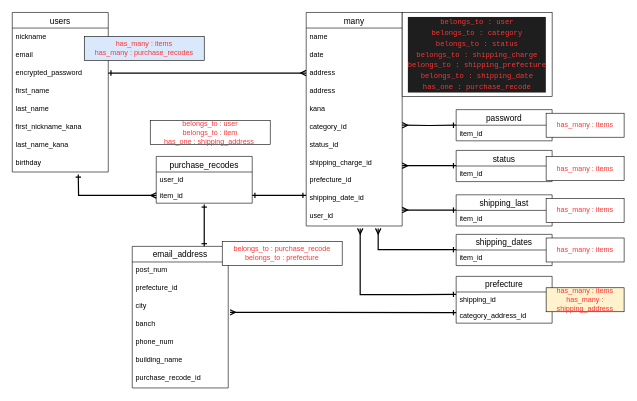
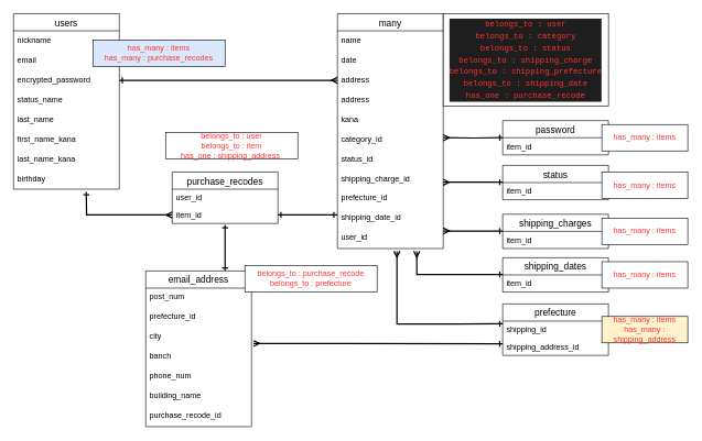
  <mxCell id="0" />
  <mxCell id="1" parent="0" />
  <mxCell id="2" style="edgeStyle=orthogonalEdgeStyle;rounded=0;orthogonalLoop=1;jettySize=auto;html=1;exitX=1;exitY=0.5;exitDx=0;exitDy=0;entryX=0;entryY=0.5;entryDx=0;entryDy=0;endArrow=ERmany;endFill=0;strokeWidth=2;startArrow=ERone;startFill=0;" parent="1" source="18" target="28" edge="1"><mxGeometry relative="1" as="geometry"><mxPoint x="440" y="121" as="targetPoint" /><Array as="points"><mxPoint x="310" y="121" /><mxPoint x="310" y="121" /></Array></mxGeometry></mxCell>
  <mxCell id="3" style="edgeStyle=orthogonalEdgeStyle;rounded=0;orthogonalLoop=1;jettySize=auto;html=1;endArrow=ERone;endFill=0;strokeWidth=2;startArrow=ERone;startFill=0;entryX=1;entryY=0.5;entryDx=0;entryDy=0;" parent="1" target="39" edge="1"><mxGeometry relative="1" as="geometry"><mxPoint x="500" y="325" as="sourcePoint" /><mxPoint x="440" y="319" as="targetPoint" /><Array as="points"><mxPoint x="510" y="325" /></Array></mxGeometry></mxCell>
  <mxCell id="4" value="belongs_to : user&lt;br&gt;belongs_to : item&lt;br&gt;has_one : shipping_address&amp;nbsp;" style="whiteSpace=wrap;html=1;align=center;fontColor=#FF3333;" parent="1" vertex="1"><mxGeometry x="250" y="200" width="200" height="40" as="geometry" /></mxCell>
  <mxCell id="5" style="edgeStyle=orthogonalEdgeStyle;rounded=0;orthogonalLoop=1;jettySize=auto;html=1;startArrow=ERone;startFill=0;endArrow=ERone;endFill=0;strokeWidth=2;fontColor=#FF3333;entryX=0.75;entryY=0;entryDx=0;entryDy=0;" parent="1" target="7" edge="1"><mxGeometry relative="1" as="geometry"><mxPoint x="340" y="340" as="sourcePoint" /><mxPoint x="340" y="430" as="targetPoint" /><Array as="points"><mxPoint x="340" y="360" /><mxPoint x="340" y="360" /></Array></mxGeometry></mxCell>
  <mxCell id="6" style="edgeStyle=orthogonalEdgeStyle;rounded=0;orthogonalLoop=1;jettySize=auto;html=1;exitX=0;exitY=0.5;exitDx=0;exitDy=0;startArrow=ERmany;startFill=0;endArrow=ERone;endFill=0;strokeWidth=2;fontColor=#FF3333;" parent="1" source="39" edge="1"><mxGeometry relative="1" as="geometry"><mxPoint x="130" y="290" as="targetPoint" /></mxGeometry></mxCell>
  <mxCell id="7" value="email_address" style="swimlane;fontStyle=0;childLayout=stackLayout;horizontal=1;startSize=26;horizontalStack=0;resizeParent=1;resizeParentMax=0;resizeLast=0;collapsible=1;marginBottom=0;align=center;fontSize=14;" parent="1" vertex="1"><mxGeometry x="220" y="410" width="160" height="236" as="geometry" /></mxCell>
  <mxCell id="8" value="post_num" style="text;strokeColor=none;fillColor=none;spacingLeft=4;spacingRight=4;overflow=hidden;rotatable=0;points=[[0,0.5],[1,0.5]];portConstraint=eastwest;fontSize=12;" parent="7" vertex="1"><mxGeometry y="26" width="160" height="30" as="geometry" /></mxCell>
  <mxCell id="9" value="prefecture_id" style="text;strokeColor=none;fillColor=none;spacingLeft=4;spacingRight=4;overflow=hidden;rotatable=0;points=[[0,0.5],[1,0.5]];portConstraint=eastwest;fontSize=12;" parent="7" vertex="1"><mxGeometry y="56" width="160" height="30" as="geometry" /></mxCell>
  <mxCell id="10" value="city" style="text;strokeColor=none;fillColor=none;spacingLeft=4;spacingRight=4;overflow=hidden;rotatable=0;points=[[0,0.5],[1,0.5]];portConstraint=eastwest;fontSize=12;" parent="7" vertex="1"><mxGeometry y="86" width="160" height="30" as="geometry" /></mxCell>
  <mxCell id="11" value="banch" style="text;strokeColor=none;fillColor=none;spacingLeft=4;spacingRight=4;overflow=hidden;rotatable=0;points=[[0,0.5],[1,0.5]];portConstraint=eastwest;fontSize=12;" parent="7" vertex="1"><mxGeometry y="116" width="160" height="30" as="geometry" /></mxCell>
  <mxCell id="12" value="phone_num" style="text;strokeColor=none;fillColor=none;spacingLeft=4;spacingRight=4;overflow=hidden;rotatable=0;points=[[0,0.5],[1,0.5]];portConstraint=eastwest;fontSize=12;" parent="7" vertex="1"><mxGeometry y="146" width="160" height="30" as="geometry" /></mxCell>
  <mxCell id="13" value="building_name" style="text;strokeColor=none;fillColor=none;spacingLeft=4;spacingRight=4;overflow=hidden;rotatable=0;points=[[0,0.5],[1,0.5]];portConstraint=eastwest;fontSize=12;" parent="7" vertex="1"><mxGeometry y="176" width="160" height="30" as="geometry" /></mxCell>
  <mxCell id="14" value="purchase_recode_id" style="text;strokeColor=none;fillColor=none;spacingLeft=4;spacingRight=4;overflow=hidden;rotatable=0;points=[[0,0.5],[1,0.5]];portConstraint=eastwest;fontSize=12;" parent="7" vertex="1"><mxGeometry y="206" width="160" height="30" as="geometry" /></mxCell>
  <mxCell id="15" value="users" style="swimlane;fontStyle=0;childLayout=stackLayout;horizontal=1;startSize=26;horizontalStack=0;resizeParent=1;resizeParentMax=0;resizeLast=0;collapsible=1;marginBottom=0;align=center;fontSize=14;" parent="1" vertex="1"><mxGeometry x="20" y="20" width="160" height="266" as="geometry" /></mxCell>
  <mxCell id="16" value="nickname" style="text;strokeColor=none;fillColor=none;spacingLeft=4;spacingRight=4;overflow=hidden;rotatable=0;points=[[0,0.5],[1,0.5]];portConstraint=eastwest;fontSize=12;" parent="15" vertex="1"><mxGeometry y="26" width="160" height="30" as="geometry" /></mxCell>
  <mxCell id="17" value="email" style="text;strokeColor=none;fillColor=none;spacingLeft=4;spacingRight=4;overflow=hidden;rotatable=0;points=[[0,0.5],[1,0.5]];portConstraint=eastwest;fontSize=12;" parent="15" vertex="1"><mxGeometry y="56" width="160" height="30" as="geometry" /></mxCell>
  <mxCell id="18" value="encrypted_password" style="text;strokeColor=none;fillColor=none;spacingLeft=4;spacingRight=4;overflow=hidden;rotatable=0;points=[[0,0.5],[1,0.5]];portConstraint=eastwest;fontSize=12;" parent="15" vertex="1"><mxGeometry y="86" width="160" height="30" as="geometry" /></mxCell>
- <mxCell id="19" value="first_name" style="text;strokeColor=none;fillColor=none;spacingLeft=4;spacingRight=4;overflow=hidden;rotatable=0;points=[[0,0.5],[1,0.5]];portConstraint=eastwest;fontSize=12;" parent="15" vertex="1"><mxGeometry y="116" width="160" height="30" as="geometry" /></mxCell>
+ <mxCell id="19" value="status_name" style="text;strokeColor=none;fillColor=none;spacingLeft=4;spacingRight=4;overflow=hidden;rotatable=0;points=[[0,0.5],[1,0.5]];portConstraint=eastwest;fontSize=12;" parent="15" vertex="1"><mxGeometry y="116" width="160" height="30" as="geometry" /></mxCell>
  <mxCell id="20" value="last_name" style="text;strokeColor=none;fillColor=none;spacingLeft=4;spacingRight=4;overflow=hidden;rotatable=0;points=[[0,0.5],[1,0.5]];portConstraint=eastwest;fontSize=12;" parent="15" vertex="1"><mxGeometry y="146" width="160" height="30" as="geometry" /></mxCell>
- <mxCell id="21" value="first_nickname_kana" style="text;strokeColor=none;fillColor=none;spacingLeft=4;spacingRight=4;overflow=hidden;rotatable=0;points=[[0,0.5],[1,0.5]];portConstraint=eastwest;fontSize=12;" parent="15" vertex="1"><mxGeometry y="176" width="160" height="30" as="geometry" /></mxCell>
+ <mxCell id="21" value="first_name_kana" style="text;strokeColor=none;fillColor=none;spacingLeft=4;spacingRight=4;overflow=hidden;rotatable=0;points=[[0,0.5],[1,0.5]];portConstraint=eastwest;fontSize=12;" parent="15" vertex="1"><mxGeometry y="176" width="160" height="30" as="geometry" /></mxCell>
  <mxCell id="22" value="last_name_kana" style="text;strokeColor=none;fillColor=none;spacingLeft=4;spacingRight=4;overflow=hidden;rotatable=0;points=[[0,0.5],[1,0.5]];portConstraint=eastwest;fontSize=12;" parent="15" vertex="1"><mxGeometry y="206" width="160" height="30" as="geometry" /></mxCell>
  <mxCell id="23" value="birthday" style="text;strokeColor=none;fillColor=none;spacingLeft=4;spacingRight=4;overflow=hidden;rotatable=0;points=[[0,0.5],[1,0.5]];portConstraint=eastwest;fontSize=12;" parent="15" vertex="1"><mxGeometry y="236" width="160" height="30" as="geometry" /></mxCell>
  <mxCell id="24" value="has_many : items&lt;br&gt;has_many : purchase_recodes" style="whiteSpace=wrap;html=1;align=center;fontColor=#FF3333;fillColor=#dae8fc;" vertex="1" parent="1"><mxGeometry x="140" y="60" width="200" height="40" as="geometry" /></mxCell>
  <mxCell id="25" value="many" style="swimlane;fontStyle=0;childLayout=stackLayout;horizontal=1;startSize=26;horizontalStack=0;resizeParent=1;resizeParentMax=0;resizeLast=0;collapsible=1;marginBottom=0;align=center;fontSize=14;" parent="1" vertex="1"><mxGeometry x="510" y="20" width="160" height="356" as="geometry" /></mxCell>
  <mxCell id="26" value="name" style="text;strokeColor=none;fillColor=none;spacingLeft=4;spacingRight=4;overflow=hidden;rotatable=0;points=[[0,0.5],[1,0.5]];portConstraint=eastwest;fontSize=12;" parent="25" vertex="1"><mxGeometry y="26" width="160" height="30" as="geometry" /></mxCell>
  <mxCell id="27" value="date" style="text;strokeColor=none;fillColor=none;spacingLeft=4;spacingRight=4;overflow=hidden;rotatable=0;points=[[0,0.5],[1,0.5]];portConstraint=eastwest;fontSize=12;" parent="25" vertex="1"><mxGeometry y="56" width="160" height="30" as="geometry" /></mxCell>
  <mxCell id="28" value="address" style="text;strokeColor=none;fillColor=none;spacingLeft=4;spacingRight=4;overflow=hidden;rotatable=0;points=[[0,0.5],[1,0.5]];portConstraint=eastwest;fontSize=12;" parent="25" vertex="1"><mxGeometry y="86" width="160" height="30" as="geometry" /></mxCell>
  <mxCell id="29" value="address" style="text;strokeColor=none;fillColor=none;spacingLeft=4;spacingRight=4;overflow=hidden;rotatable=0;points=[[0,0.5],[1,0.5]];portConstraint=eastwest;fontSize=12;" parent="25" vertex="1"><mxGeometry y="116" width="160" height="30" as="geometry" /></mxCell>
  <mxCell id="30" value="kana" style="text;strokeColor=none;fillColor=none;spacingLeft=4;spacingRight=4;overflow=hidden;rotatable=0;points=[[0,0.5],[1,0.5]];portConstraint=eastwest;fontSize=12;" parent="25" vertex="1"><mxGeometry y="146" width="160" height="30" as="geometry" /></mxCell>
  <mxCell id="31" value="category_id" style="text;strokeColor=none;fillColor=none;spacingLeft=4;spacingRight=4;overflow=hidden;rotatable=0;points=[[0,0.5],[1,0.5]];portConstraint=eastwest;fontSize=12;" vertex="1" parent="25"><mxGeometry y="176" width="160" height="30" as="geometry" /></mxCell>
  <mxCell id="32" value="status_id" style="text;strokeColor=none;fillColor=none;spacingLeft=4;spacingRight=4;overflow=hidden;rotatable=0;points=[[0,0.5],[1,0.5]];portConstraint=eastwest;fontSize=12;" vertex="1" parent="25"><mxGeometry y="206" width="160" height="30" as="geometry" /></mxCell>
  <mxCell id="33" value="shipping_charge_id" style="text;strokeColor=none;fillColor=none;spacingLeft=4;spacingRight=4;overflow=hidden;rotatable=0;points=[[0,0.5],[1,0.5]];portConstraint=eastwest;fontSize=12;" vertex="1" parent="25"><mxGeometry y="236" width="160" height="30" as="geometry" /></mxCell>
  <mxCell id="34" value="prefecture_id" style="text;strokeColor=none;fillColor=none;spacingLeft=4;spacingRight=4;overflow=hidden;rotatable=0;points=[[0,0.5],[1,0.5]];portConstraint=eastwest;fontSize=12;" vertex="1" parent="25"><mxGeometry y="266" width="160" height="30" as="geometry" /></mxCell>
  <mxCell id="35" value="shipping_date_id" style="text;strokeColor=none;fillColor=none;spacingLeft=4;spacingRight=4;overflow=hidden;rotatable=0;points=[[0,0.5],[1,0.5]];portConstraint=eastwest;fontSize=12;" vertex="1" parent="25"><mxGeometry y="296" width="160" height="30" as="geometry" /></mxCell>
  <mxCell id="36" value="user_id" style="text;strokeColor=none;fillColor=none;spacingLeft=4;spacingRight=4;overflow=hidden;rotatable=0;points=[[0,0.5],[1,0.5]];portConstraint=eastwest;fontSize=12;" parent="25" vertex="1"><mxGeometry y="326" width="160" height="30" as="geometry" /></mxCell>
  <mxCell id="37" value="purchase_recodes" style="swimlane;fontStyle=0;childLayout=stackLayout;horizontal=1;startSize=26;horizontalStack=0;resizeParent=1;resizeParentMax=0;resizeLast=0;collapsible=1;marginBottom=0;align=center;fontSize=14;" parent="1" vertex="1"><mxGeometry x="260" y="260" width="160" height="78" as="geometry" /></mxCell>
  <mxCell id="38" value="user_id" style="text;strokeColor=none;fillColor=none;spacingLeft=4;spacingRight=4;overflow=hidden;rotatable=0;points=[[0,0.5],[1,0.5]];portConstraint=eastwest;fontSize=12;" parent="37" vertex="1"><mxGeometry y="26" width="160" height="26" as="geometry" /></mxCell>
  <mxCell id="39" value="item_id" style="text;strokeColor=none;fillColor=none;spacingLeft=4;spacingRight=4;overflow=hidden;rotatable=0;points=[[0,0.5],[1,0.5]];portConstraint=eastwest;fontSize=12;" parent="37" vertex="1"><mxGeometry y="52" width="160" height="26" as="geometry" /></mxCell>
  <mxCell id="40" value="&lt;div style=&quot;background-color: rgb(30 , 30 , 30) ; font-family: &amp;#34;menlo&amp;#34; , &amp;#34;monaco&amp;#34; , &amp;#34;courier new&amp;#34; , monospace ; line-height: 18px&quot;&gt;&lt;div&gt;belongs_to : user&lt;/div&gt;&lt;div&gt;belongs_to : category&lt;/div&gt;&lt;div&gt;belongs_to : status&lt;/div&gt;&lt;div&gt;belongs_to : shipping_charge&lt;/div&gt;&lt;div&gt;belongs_to : shipping_prefecture&lt;/div&gt;&lt;div&gt;belongs_to : shipping_date&lt;/div&gt;&lt;div&gt;has_one : purchase_recode&lt;/div&gt;&lt;/div&gt;" style="whiteSpace=wrap;html=1;align=center;fontColor=#FF3333;" vertex="1" parent="1"><mxGeometry x="670" y="20" width="250" height="140" as="geometry" /></mxCell>
  <mxCell id="41" value="password" style="swimlane;fontStyle=0;childLayout=stackLayout;horizontal=1;startSize=26;horizontalStack=0;resizeParent=1;resizeParentMax=0;resizeLast=0;collapsible=1;marginBottom=0;align=center;fontSize=14;" vertex="1" parent="1"><mxGeometry x="760" y="182" width="160" height="52" as="geometry" /></mxCell>
  <mxCell id="42" value="item_id" style="text;strokeColor=none;fillColor=none;spacingLeft=4;spacingRight=4;overflow=hidden;rotatable=0;points=[[0,0.5],[1,0.5]];portConstraint=eastwest;fontSize=12;" vertex="1" parent="41"><mxGeometry y="26" width="160" height="26" as="geometry" /></mxCell>
  <mxCell id="43" value="status" style="swimlane;fontStyle=0;childLayout=stackLayout;horizontal=1;startSize=26;horizontalStack=0;resizeParent=1;resizeParentMax=0;resizeLast=0;collapsible=1;marginBottom=0;align=center;fontSize=14;" vertex="1" parent="1"><mxGeometry x="760" y="250" width="160" height="52" as="geometry" /></mxCell>
  <mxCell id="44" value="item_id" style="text;strokeColor=none;fillColor=none;spacingLeft=4;spacingRight=4;overflow=hidden;rotatable=0;points=[[0,0.5],[1,0.5]];portConstraint=eastwest;fontSize=12;" vertex="1" parent="43"><mxGeometry y="26" width="160" height="26" as="geometry" /></mxCell>
- <mxCell id="45" value="shipping_last" style="swimlane;fontStyle=0;childLayout=stackLayout;horizontal=1;startSize=26;horizontalStack=0;resizeParent=1;resizeParentMax=0;resizeLast=0;collapsible=1;marginBottom=0;align=center;fontSize=14;" vertex="1" parent="1"><mxGeometry x="760" y="324" width="160" height="52" as="geometry" /></mxCell>
+ <mxCell id="45" value="shipping_charges" style="swimlane;fontStyle=0;childLayout=stackLayout;horizontal=1;startSize=26;horizontalStack=0;resizeParent=1;resizeParentMax=0;resizeLast=0;collapsible=1;marginBottom=0;align=center;fontSize=14;" vertex="1" parent="1"><mxGeometry x="760" y="324" width="160" height="52" as="geometry" /></mxCell>
  <mxCell id="46" value="item_id" style="text;strokeColor=none;fillColor=none;spacingLeft=4;spacingRight=4;overflow=hidden;rotatable=0;points=[[0,0.5],[1,0.5]];portConstraint=eastwest;fontSize=12;" vertex="1" parent="45"><mxGeometry y="26" width="160" height="26" as="geometry" /></mxCell>
  <mxCell id="47" value="shipping_dates" style="swimlane;fontStyle=0;childLayout=stackLayout;horizontal=1;startSize=26;horizontalStack=0;resizeParent=1;resizeParentMax=0;resizeLast=0;collapsible=1;marginBottom=0;align=center;fontSize=14;" vertex="1" parent="1"><mxGeometry x="760" y="390" width="160" height="52" as="geometry" /></mxCell>
  <mxCell id="48" value="item_id" style="text;strokeColor=none;fillColor=none;spacingLeft=4;spacingRight=4;overflow=hidden;rotatable=0;points=[[0,0.5],[1,0.5]];portConstraint=eastwest;fontSize=12;" vertex="1" parent="47"><mxGeometry y="26" width="160" height="26" as="geometry" /></mxCell>
  <mxCell id="49" value="prefecture" style="swimlane;fontStyle=0;childLayout=stackLayout;horizontal=1;startSize=26;horizontalStack=0;resizeParent=1;resizeParentMax=0;resizeLast=0;collapsible=1;marginBottom=0;align=center;fontSize=14;" vertex="1" parent="1"><mxGeometry x="760" y="460" width="160" height="78" as="geometry" /></mxCell>
  <mxCell id="50" value="shipping_id" style="text;strokeColor=none;fillColor=none;spacingLeft=4;spacingRight=4;overflow=hidden;rotatable=0;points=[[0,0.5],[1,0.5]];portConstraint=eastwest;fontSize=12;" vertex="1" parent="49"><mxGeometry y="26" width="160" height="26" as="geometry" /></mxCell>
- <mxCell id="51" value="category_address_id" style="text;strokeColor=none;fillColor=none;spacingLeft=4;spacingRight=4;overflow=hidden;rotatable=0;points=[[0,0.5],[1,0.5]];portConstraint=eastwest;fontSize=12;" vertex="1" parent="49"><mxGeometry y="52" width="160" height="26" as="geometry" /></mxCell>
+ <mxCell id="51" value="shipping_address_id" style="text;strokeColor=none;fillColor=none;spacingLeft=4;spacingRight=4;overflow=hidden;rotatable=0;points=[[0,0.5],[1,0.5]];portConstraint=eastwest;fontSize=12;" vertex="1" parent="49"><mxGeometry y="52" width="160" height="26" as="geometry" /></mxCell>
  <mxCell id="52" style="edgeStyle=orthogonalEdgeStyle;rounded=0;orthogonalLoop=1;jettySize=auto;html=1;endArrow=ERone;endFill=0;strokeWidth=2;startArrow=ERmany;startFill=0;entryX=0;entryY=0.5;entryDx=0;entryDy=0;" edge="1" parent="1" target="41"><mxGeometry relative="1" as="geometry"><mxPoint x="750" y="207.5" as="targetPoint" /><Array as="points" /><mxPoint x="670" y="208" as="sourcePoint" /></mxGeometry></mxCell>
  <mxCell id="53" style="edgeStyle=orthogonalEdgeStyle;rounded=0;orthogonalLoop=1;jettySize=auto;html=1;endArrow=ERone;endFill=0;strokeWidth=2;startArrow=ERmany;startFill=0;entryX=0;entryY=0.5;entryDx=0;entryDy=0;" edge="1" parent="1"><mxGeometry relative="1" as="geometry"><mxPoint x="760" y="415.5" as="targetPoint" /><Array as="points"><mxPoint x="690" y="415.5" /><mxPoint x="690" y="415.5" /></Array><mxPoint x="630" y="380" as="sourcePoint" /></mxGeometry></mxCell>
  <mxCell id="54" style="edgeStyle=orthogonalEdgeStyle;rounded=0;orthogonalLoop=1;jettySize=auto;html=1;endArrow=ERone;endFill=0;strokeWidth=2;startArrow=ERmany;startFill=0;entryX=0;entryY=0.5;entryDx=0;entryDy=0;" edge="1" parent="1"><mxGeometry relative="1" as="geometry"><mxPoint x="760" y="490" as="targetPoint" /><Array as="points"><mxPoint x="690" y="490.5" /><mxPoint x="690" y="490.5" /></Array><mxPoint x="600" y="380" as="sourcePoint" /></mxGeometry></mxCell>
  <mxCell id="55" style="edgeStyle=orthogonalEdgeStyle;rounded=0;orthogonalLoop=1;jettySize=auto;html=1;exitX=1;exitY=0.5;exitDx=0;exitDy=0;endArrow=ERone;endFill=0;strokeWidth=2;startArrow=ERmany;startFill=0;startSize=6;fontSize=11;" edge="1" parent="1"><mxGeometry relative="1" as="geometry"><mxPoint x="760" y="520.5" as="targetPoint" /><Array as="points"><mxPoint x="520" y="520" /><mxPoint x="520" y="520" /></Array><mxPoint x="383" y="520" as="sourcePoint" /></mxGeometry></mxCell>
  <mxCell id="56" style="edgeStyle=orthogonalEdgeStyle;rounded=0;orthogonalLoop=1;jettySize=auto;html=1;endArrow=ERone;endFill=0;strokeWidth=2;startArrow=ERmany;startFill=0;entryX=0;entryY=0.5;entryDx=0;entryDy=0;" edge="1" parent="1"><mxGeometry relative="1" as="geometry"><mxPoint x="760" y="275.5" as="targetPoint" /><Array as="points" /><mxPoint x="670" y="275.5" as="sourcePoint" /></mxGeometry></mxCell>
  <mxCell id="57" style="edgeStyle=orthogonalEdgeStyle;rounded=0;orthogonalLoop=1;jettySize=auto;html=1;endArrow=ERone;endFill=0;strokeWidth=2;startArrow=ERmany;startFill=0;entryX=0;entryY=0.5;entryDx=0;entryDy=0;" edge="1" parent="1"><mxGeometry relative="1" as="geometry"><mxPoint x="760" y="349.5" as="targetPoint" /><Array as="points" /><mxPoint x="670" y="349.5" as="sourcePoint" /></mxGeometry></mxCell>
  <mxCell id="58" value="belongs_to : purchase_recode&lt;br&gt;belongs_to : prefecture" style="whiteSpace=wrap;html=1;align=center;fontColor=#FF3333;" vertex="1" parent="1"><mxGeometry x="370" y="402" width="200" height="40" as="geometry" /></mxCell>
  <mxCell id="59" value="has_many : items" style="whiteSpace=wrap;html=1;align=center;fontColor=#FF3333;" vertex="1" parent="1"><mxGeometry x="910" y="188" width="130" height="40" as="geometry" /></mxCell>
  <mxCell id="60" value="has_many : items" style="whiteSpace=wrap;html=1;align=center;fontColor=#FF3333;" vertex="1" parent="1"><mxGeometry x="910" y="260" width="130" height="40" as="geometry" /></mxCell>
  <mxCell id="61" value="has_many : items" style="whiteSpace=wrap;html=1;align=center;fontColor=#FF3333;" vertex="1" parent="1"><mxGeometry x="910" y="330" width="130" height="40" as="geometry" /></mxCell>
  <mxCell id="62" value="has_many : items" style="whiteSpace=wrap;html=1;align=center;fontColor=#FF3333;" vertex="1" parent="1"><mxGeometry x="910" y="396" width="130" height="40" as="geometry" /></mxCell>
  <mxCell id="63" value="has_many : items&lt;br&gt;has_many : shipping_address" style="whiteSpace=wrap;html=1;align=center;fontColor=#FF3333;fillColor=#fff2cc;" vertex="1" parent="1"><mxGeometry x="910" y="479" width="130" height="40" as="geometry" /></mxCell>
